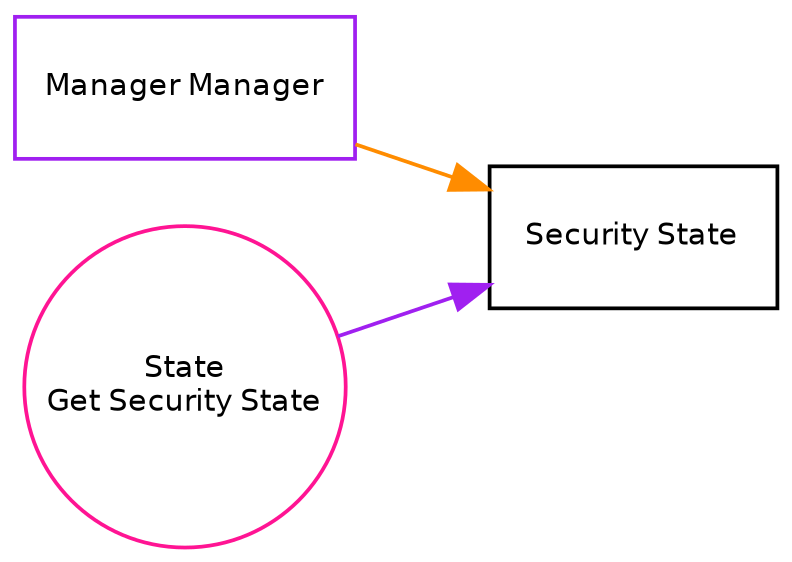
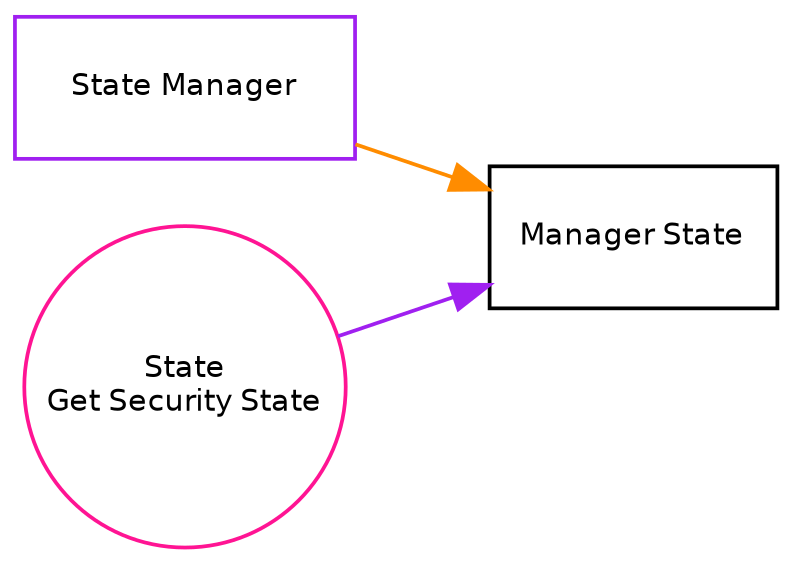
  digraph {
    rankdir=LR
    node [fontname="Bitstream Vera Sans" fontsize=8 shape=record]
    edge [fontcolor=Red fontname="Bitstream Vera Sans" fontsize=8]
-   n1 [color=purple label="Manager Manager"]
-   n2 [color=black label="Security State"]
+   n1 [color=purple label="State Manager"]
+   n2 [color=black label="Manager State"]
    n3 [color=deeppink fixedsize=true label="State\nGet Security State" shape=circle width=1.2]
    n1 -> n2 [color=darkorange]
    n3 -> n2 [color=purple]
  }
